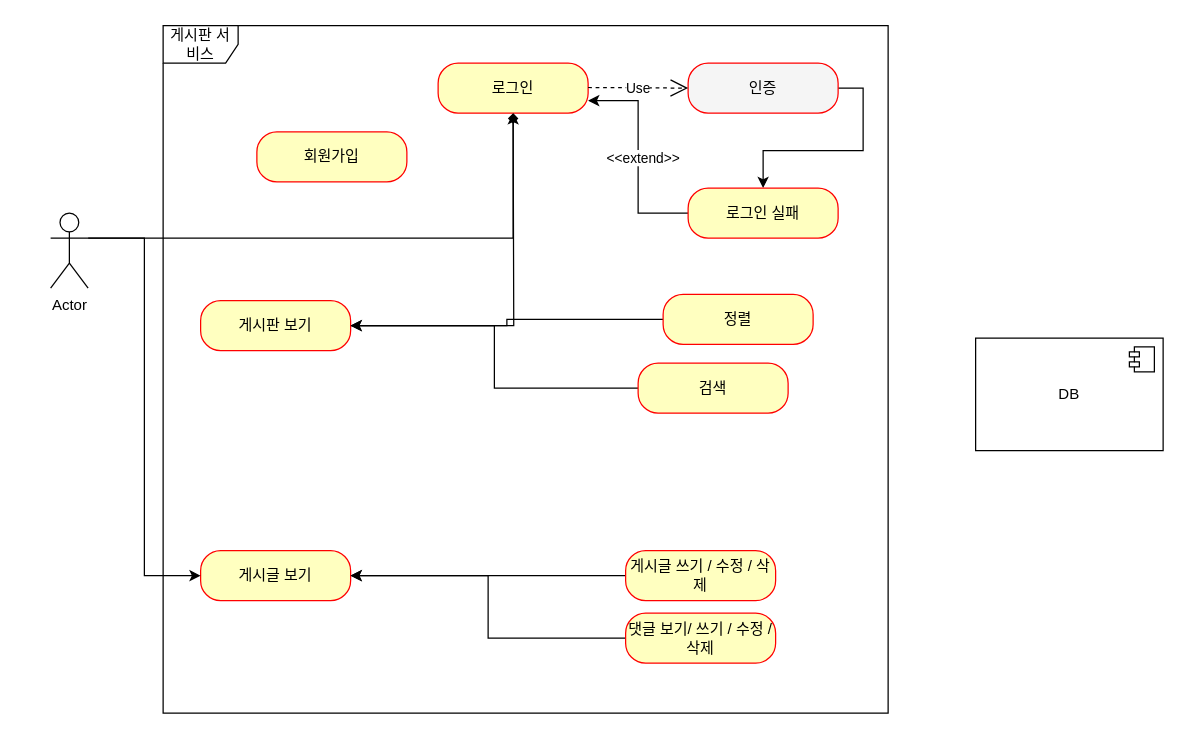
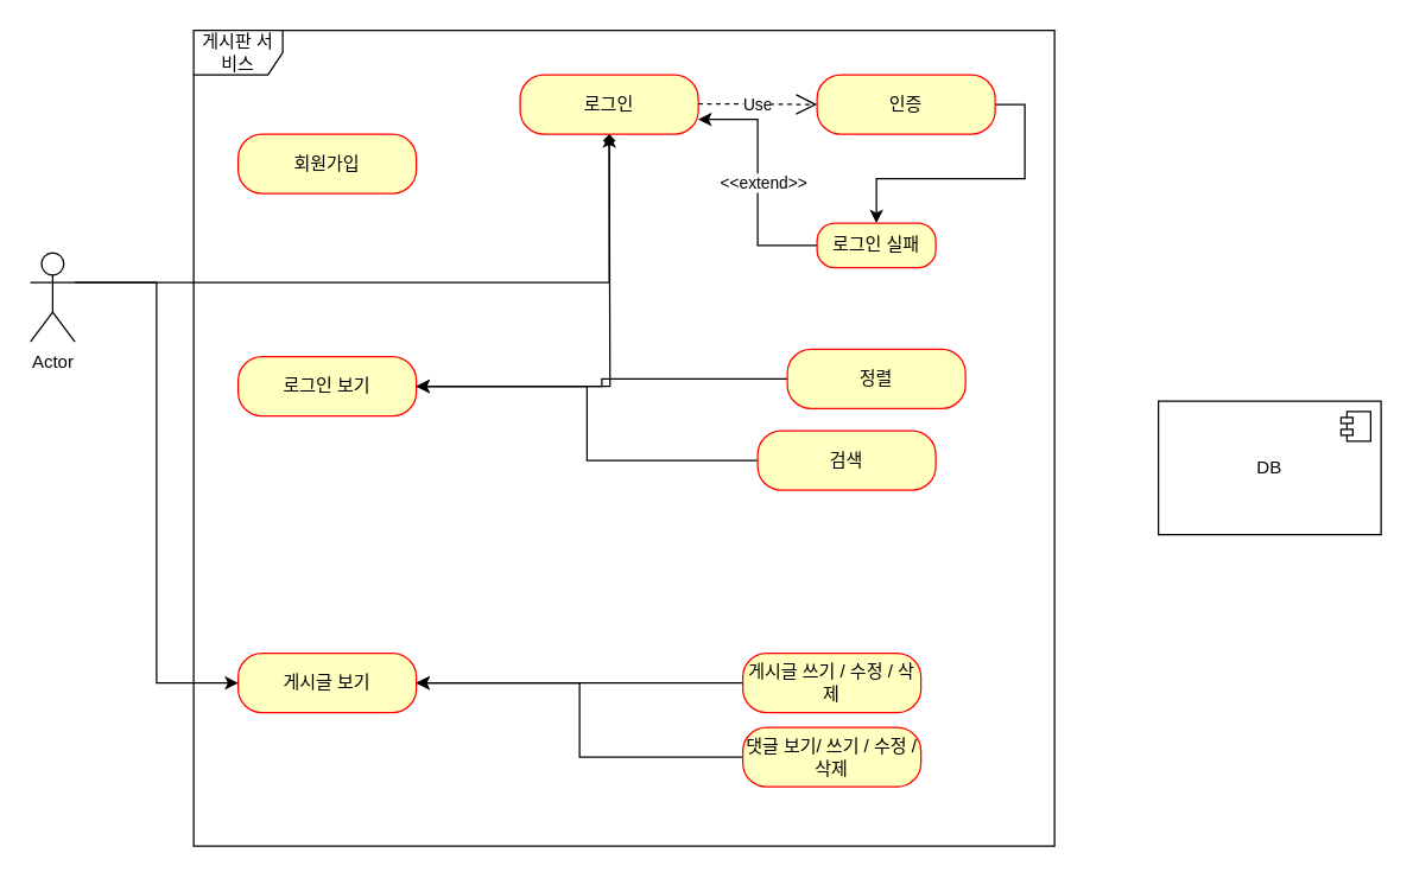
  <mxCell id="0" />
  <mxCell id="1" parent="0" />
  <mxCell id="2" value="게시판 서비스" style="shape=umlFrame;whiteSpace=wrap;html=1;pointerEvents=0;" vertex="1" parent="1"><mxGeometry x="130" y="20" width="580" height="550" as="geometry" /></mxCell>
- <mxCell id="3" value="회원가입" style="rounded=1;whiteSpace=wrap;html=1;arcSize=40;fontColor=#000000;fillColor=#ffffc0;strokeColor=#ff0000;" vertex="1" parent="1"><mxGeometry x="205" y="105" width="120" height="40" as="geometry" /></mxCell>
+ <mxCell id="3" value="회원가입" style="rounded=1;whiteSpace=wrap;html=1;arcSize=40;fontColor=#000000;fillColor=#ffffc0;strokeColor=#ff0000;" vertex="1" parent="1"><mxGeometry x="160" y="90" width="120" height="40" as="geometry" /></mxCell>
  <mxCell id="4" style="edgeStyle=orthogonalEdgeStyle;rounded=0;orthogonalLoop=1;jettySize=auto;html=1;exitX=1;exitY=0.5;exitDx=0;exitDy=0;" edge="1" parent="1" source="5"><mxGeometry relative="1" as="geometry"><mxPoint x="410" y="90" as="targetPoint" /></mxGeometry></mxCell>
- <mxCell id="5" value="게시판 보기" style="rounded=1;whiteSpace=wrap;html=1;arcSize=40;fontColor=#000000;fillColor=#ffffc0;strokeColor=#ff0000;" vertex="1" parent="1"><mxGeometry x="160" y="240" width="120" height="40" as="geometry" /></mxCell>
+ <mxCell id="5" value="로그인 보기" style="rounded=1;whiteSpace=wrap;html=1;arcSize=40;fontColor=#000000;fillColor=#ffffc0;strokeColor=#ff0000;" vertex="1" parent="1"><mxGeometry x="160" y="240" width="120" height="40" as="geometry" /></mxCell>
  <mxCell id="6" value="게시글 보기" style="rounded=1;whiteSpace=wrap;html=1;arcSize=40;fontColor=#000000;fillColor=#ffffc0;strokeColor=#ff0000;" vertex="1" parent="1"><mxGeometry x="160" y="440" width="120" height="40" as="geometry" /></mxCell>
  <mxCell id="7" value="로그인" style="rounded=1;whiteSpace=wrap;html=1;arcSize=40;fontColor=#000000;fillColor=#ffffc0;strokeColor=#ff0000;" vertex="1" parent="1"><mxGeometry x="350" y="50" width="120" height="40" as="geometry" /></mxCell>
  <mxCell id="8" style="edgeStyle=orthogonalEdgeStyle;rounded=0;orthogonalLoop=1;jettySize=auto;html=1;exitX=1;exitY=0.5;exitDx=0;exitDy=0;" edge="1" parent="1" source="9" target="12"><mxGeometry relative="1" as="geometry" /></mxCell>
- <mxCell id="9" value="인증" style="rounded=1;whiteSpace=wrap;html=1;arcSize=40;fontColor=#000000;fillColor=#f5f5f5;strokeColor=#ff0000;" vertex="1" parent="1"><mxGeometry x="550" y="50" width="120" height="40" as="geometry" /></mxCell>
+ <mxCell id="9" value="인증" style="rounded=1;whiteSpace=wrap;html=1;arcSize=40;fontColor=#000000;fillColor=#ffffc0;strokeColor=#ff0000;" vertex="1" parent="1"><mxGeometry x="550" y="50" width="120" height="40" as="geometry" /></mxCell>
  <mxCell id="10" style="edgeStyle=orthogonalEdgeStyle;rounded=0;orthogonalLoop=1;jettySize=auto;html=1;exitX=0;exitY=0.5;exitDx=0;exitDy=0;entryX=1;entryY=0.75;entryDx=0;entryDy=0;" edge="1" parent="1" source="12" target="7"><mxGeometry relative="1" as="geometry" /></mxCell>
  <mxCell id="11" value="&amp;lt;&amp;lt;extend&amp;gt;&amp;gt;" style="edgeLabel;html=1;align=center;verticalAlign=middle;resizable=0;points=[];" vertex="1" connectable="0" parent="10"><mxGeometry y="-3" relative="1" as="geometry"><mxPoint as="offset" /></mxGeometry></mxCell>
- <mxCell id="12" value="로그인 실패" style="rounded=1;whiteSpace=wrap;html=1;arcSize=40;fontColor=#000000;fillColor=#ffffc0;strokeColor=#ff0000;" vertex="1" parent="1"><mxGeometry x="550" y="150" width="120" height="40" as="geometry" /></mxCell>
+ <mxCell id="12" value="로그인 실패" style="rounded=1;whiteSpace=wrap;html=1;arcSize=40;fontColor=#000000;fillColor=#ffffc0;strokeColor=#ff0000;" vertex="1" parent="1"><mxGeometry x="550" y="150" width="80" height="30" as="geometry" /></mxCell>
  <mxCell id="13" style="edgeStyle=orthogonalEdgeStyle;rounded=0;orthogonalLoop=1;jettySize=auto;html=1;exitX=0;exitY=0.5;exitDx=0;exitDy=0;entryX=1;entryY=0.5;entryDx=0;entryDy=0;" edge="1" parent="1" source="14" target="5"><mxGeometry relative="1" as="geometry" /></mxCell>
  <mxCell id="14" value="정렬" style="rounded=1;whiteSpace=wrap;html=1;arcSize=40;fontColor=#000000;fillColor=#ffffc0;strokeColor=#ff0000;" vertex="1" parent="1"><mxGeometry x="530" y="235" width="120" height="40" as="geometry" /></mxCell>
  <mxCell id="15" style="edgeStyle=orthogonalEdgeStyle;rounded=0;orthogonalLoop=1;jettySize=auto;html=1;exitX=0;exitY=0.5;exitDx=0;exitDy=0;entryX=1;entryY=0.5;entryDx=0;entryDy=0;" edge="1" parent="1" source="16" target="5"><mxGeometry relative="1" as="geometry" /></mxCell>
  <mxCell id="16" value="검색" style="rounded=1;whiteSpace=wrap;html=1;arcSize=40;fontColor=#000000;fillColor=#ffffc0;strokeColor=#ff0000;" vertex="1" parent="1"><mxGeometry x="510" y="290" width="120" height="40" as="geometry" /></mxCell>
  <mxCell id="17" style="edgeStyle=orthogonalEdgeStyle;rounded=0;orthogonalLoop=1;jettySize=auto;html=1;exitX=0;exitY=0.5;exitDx=0;exitDy=0;" edge="1" parent="1" source="18"><mxGeometry relative="1" as="geometry"><mxPoint x="280" y="460" as="targetPoint" /></mxGeometry></mxCell>
  <mxCell id="18" value="게시글 쓰기 / 수정 / 삭제" style="rounded=1;whiteSpace=wrap;html=1;arcSize=40;fontColor=#000000;fillColor=#ffffc0;strokeColor=#ff0000;" vertex="1" parent="1"><mxGeometry x="500" y="440" width="120" height="40" as="geometry" /></mxCell>
  <mxCell id="19" style="edgeStyle=orthogonalEdgeStyle;rounded=0;orthogonalLoop=1;jettySize=auto;html=1;exitX=0;exitY=0.5;exitDx=0;exitDy=0;entryX=1;entryY=0.5;entryDx=0;entryDy=0;" edge="1" parent="1" source="20" target="6"><mxGeometry relative="1" as="geometry" /></mxCell>
  <mxCell id="20" value="댓글 보기/ 쓰기 / 수정 / 삭제" style="rounded=1;whiteSpace=wrap;html=1;arcSize=40;fontColor=#000000;fillColor=#ffffc0;strokeColor=#ff0000;" vertex="1" parent="1"><mxGeometry x="500" y="490" width="120" height="40" as="geometry" /></mxCell>
  <mxCell id="21" style="edgeStyle=orthogonalEdgeStyle;rounded=0;orthogonalLoop=1;jettySize=auto;html=1;exitX=1;exitY=0.333;exitDx=0;exitDy=0;exitPerimeter=0;entryX=0;entryY=0.5;entryDx=0;entryDy=0;" edge="1" parent="1" source="23" target="6"><mxGeometry relative="1" as="geometry" /></mxCell>
  <mxCell id="22" style="edgeStyle=orthogonalEdgeStyle;rounded=0;orthogonalLoop=1;jettySize=auto;html=1;exitX=1;exitY=0.333;exitDx=0;exitDy=0;exitPerimeter=0;endArrow=diamond;" edge="1" parent="1" source="23" target="7"><mxGeometry relative="1" as="geometry" /></mxCell>
- <mxCell id="23" value="Actor" style="shape=umlActor;verticalLabelPosition=bottom;verticalAlign=top;html=1;" vertex="1" parent="1"><mxGeometry x="40" y="170" width="30" height="60" as="geometry" /></mxCell>
+ <mxCell id="23" value="Actor" style="shape=umlActor;verticalLabelPosition=bottom;verticalAlign=top;html=1;" vertex="1" parent="1"><mxGeometry x="20" y="170" width="30" height="60" as="geometry" /></mxCell>
  <mxCell id="24" value="Use" style="endArrow=open;endSize=12;dashed=1;html=1;rounded=0;" edge="1" parent="1"><mxGeometry width="160" relative="1" as="geometry"><mxPoint x="470" y="69.5" as="sourcePoint" /><mxPoint x="550" y="70" as="targetPoint" /></mxGeometry></mxCell>
  <mxCell id="25" value="DB" style="html=1;dropTarget=0;whiteSpace=wrap;" vertex="1" parent="1"><mxGeometry x="780" y="270" width="150" height="90" as="geometry" /></mxCell>
  <mxCell id="26" value="" style="shape=module;jettyWidth=8;jettyHeight=4;" vertex="1" parent="25"><mxGeometry x="1" width="20" height="20" relative="1" as="geometry"><mxPoint x="-27" y="7" as="offset" /></mxGeometry></mxCell>
